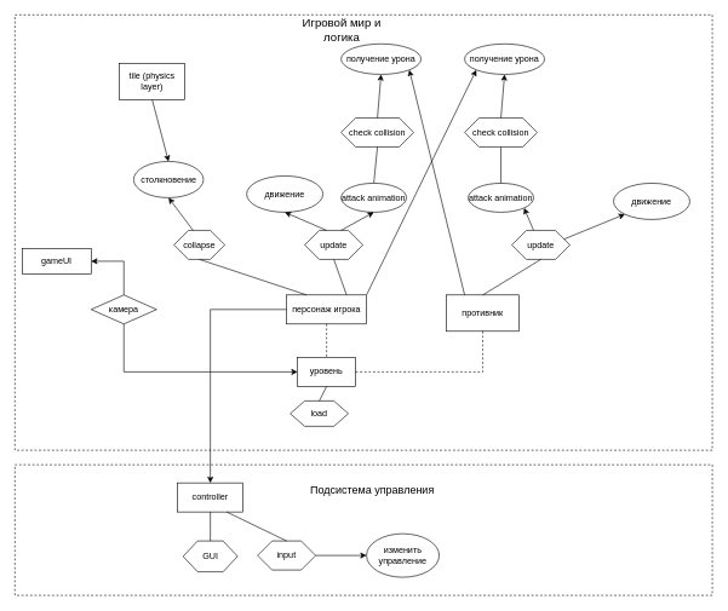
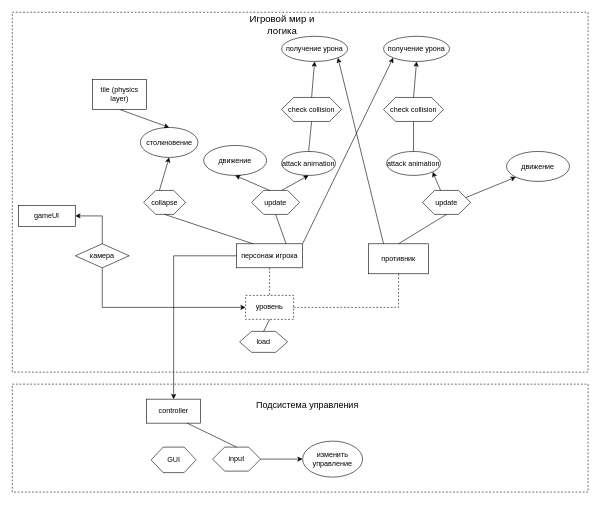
  <mxCell id="0" />
  <mxCell id="1" parent="0" />
  <mxCell id="2" value="&lt;font style=&quot;font-size: 16px&quot;&gt;Игровой мир и логика&lt;/font&gt;" style="text;html=1;strokeColor=none;fillColor=none;align=center;verticalAlign=middle;whiteSpace=wrap;rounded=0;" parent="1" vertex="1"><mxGeometry x="390" y="30" width="160" height="20" as="geometry" /></mxCell>
  <mxCell id="3" value="" style="rounded=0;whiteSpace=wrap;html=1;dashed=1;fillColor=none;" parent="1" vertex="1"><mxGeometry x="20" y="640" width="960" height="180" as="geometry" /></mxCell>
  <mxCell id="4" value="gameUI" style="rounded=0;whiteSpace=wrap;html=1;fillColor=none;" parent="1" vertex="1"><mxGeometry x="30" y="342" width="95" height="35" as="geometry" /></mxCell>
  <mxCell id="5" value="controller" style="rounded=0;whiteSpace=wrap;html=1;fillColor=none;" parent="1" vertex="1"><mxGeometry x="244" y="665" width="90" height="40" as="geometry" /></mxCell>
  <mxCell id="6" value="GUI" style="shape=hexagon;perimeter=hexagonPerimeter2;whiteSpace=wrap;html=1;fixedSize=1;fillColor=none;" parent="1" vertex="1"><mxGeometry x="251.5" y="745" width="75" height="42.5" as="geometry" /></mxCell>
- <mxCell id="7" value="" style="endArrow=none;html=1;entryX=0.5;entryY=1;entryDx=0;entryDy=0;exitX=0.5;exitY=0;exitDx=0;exitDy=0;" parent="1" source="6" target="5" edge="1"><mxGeometry width="50" height="50" relative="1" as="geometry"><mxPoint x="304" y="755" as="sourcePoint" /><mxPoint x="364" y="875" as="targetPoint" /></mxGeometry></mxCell>
  <mxCell id="8" value="input" style="shape=hexagon;perimeter=hexagonPerimeter2;whiteSpace=wrap;html=1;fixedSize=1;fillColor=none;" parent="1" vertex="1"><mxGeometry x="354" y="745" width="80" height="40" as="geometry" /></mxCell>
  <mxCell id="9" value="" style="endArrow=none;html=1;entryX=0.75;entryY=1;entryDx=0;entryDy=0;exitX=0.5;exitY=0;exitDx=0;exitDy=0;" parent="1" source="8" target="5" edge="1"><mxGeometry width="50" height="50" relative="1" as="geometry"><mxPoint x="524" y="655" as="sourcePoint" /><mxPoint x="574" y="605" as="targetPoint" /></mxGeometry></mxCell>
  <mxCell id="10" value="изменить управление" style="ellipse;whiteSpace=wrap;html=1;fillColor=none;" parent="1" vertex="1"><mxGeometry x="504" y="735" width="100" height="60" as="geometry" /></mxCell>
  <mxCell id="11" value="" style="endArrow=classic;html=1;exitX=1;exitY=0.5;exitDx=0;exitDy=0;entryX=0;entryY=0.5;entryDx=0;entryDy=0;" parent="1" source="8" target="10" edge="1"><mxGeometry width="50" height="50" relative="1" as="geometry"><mxPoint x="524" y="645" as="sourcePoint" /><mxPoint x="574" y="595" as="targetPoint" /></mxGeometry></mxCell>
  <mxCell id="12" value="&lt;font style=&quot;font-size: 15px&quot;&gt;Подсистема управления&lt;/font&gt;" style="text;html=1;strokeColor=none;fillColor=none;align=center;verticalAlign=middle;whiteSpace=wrap;rounded=0;" parent="1" vertex="1"><mxGeometry x="424" y="665" width="176" height="20" as="geometry" /></mxCell>
  <mxCell id="13" style="edgeStyle=orthogonalEdgeStyle;rounded=0;orthogonalLoop=1;jettySize=auto;html=1;exitX=0.5;exitY=1;exitDx=0;exitDy=0;entryX=0;entryY=0.5;entryDx=0;entryDy=0;" parent="1" source="15" target="16" edge="1"><mxGeometry relative="1" as="geometry" /></mxCell>
  <mxCell id="14" style="edgeStyle=orthogonalEdgeStyle;rounded=0;orthogonalLoop=1;jettySize=auto;html=1;exitX=0.5;exitY=0;exitDx=0;exitDy=0;entryX=1;entryY=0.5;entryDx=0;entryDy=0;" parent="1" source="15" target="4" edge="1"><mxGeometry relative="1" as="geometry" /></mxCell>
  <mxCell id="15" value="камера" style="rhombus;whiteSpace=wrap;html=1;fillColor=none;" parent="1" vertex="1"><mxGeometry x="125" y="406" width="90" height="40" as="geometry" /></mxCell>
- <mxCell id="16" value="уровень" style="rounded=0;whiteSpace=wrap;html=1;fillColor=none;" parent="1" vertex="1"><mxGeometry x="409" y="492" width="80" height="40" as="geometry" /></mxCell>
+ <mxCell id="16" value="уровень" style="rounded=0;whiteSpace=wrap;html=1;fillColor=none;dashed=1;" parent="1" vertex="1"><mxGeometry x="409" y="492" width="80" height="40" as="geometry" /></mxCell>
  <mxCell id="17" value="load" style="shape=hexagon;perimeter=hexagonPerimeter2;whiteSpace=wrap;html=1;fixedSize=1;fillColor=none;" parent="1" vertex="1"><mxGeometry x="399" y="552" width="80" height="35" as="geometry" /></mxCell>
  <mxCell id="18" style="edgeStyle=none;rounded=0;orthogonalLoop=1;jettySize=auto;html=1;exitX=1;exitY=0;exitDx=0;exitDy=0;entryX=0;entryY=1;entryDx=0;entryDy=0;" parent="1" source="20" target="39" edge="1"><mxGeometry relative="1" as="geometry" /></mxCell>
  <mxCell id="19" style="edgeStyle=orthogonalEdgeStyle;rounded=0;orthogonalLoop=1;jettySize=auto;html=1;exitX=0;exitY=0.5;exitDx=0;exitDy=0;entryX=0.5;entryY=0;entryDx=0;entryDy=0;" parent="1" source="20" target="5" edge="1"><mxGeometry relative="1" as="geometry" /></mxCell>
  <mxCell id="20" value="персонаж игрока" style="rounded=0;whiteSpace=wrap;html=1;fillColor=none;" parent="1" vertex="1"><mxGeometry x="394" y="406" width="110" height="40" as="geometry" /></mxCell>
  <mxCell id="21" style="rounded=0;orthogonalLoop=1;jettySize=auto;html=1;exitX=0.375;exitY=0;exitDx=0;exitDy=0;entryX=0.5;entryY=1;entryDx=0;entryDy=0;" parent="1" source="23" target="26" edge="1"><mxGeometry relative="1" as="geometry" /></mxCell>
  <mxCell id="22" style="rounded=0;orthogonalLoop=1;jettySize=auto;html=1;exitX=0.625;exitY=0;exitDx=0;exitDy=0;entryX=0.5;entryY=1;entryDx=0;entryDy=0;" parent="1" source="23" target="38" edge="1"><mxGeometry relative="1" as="geometry" /></mxCell>
  <mxCell id="23" value="update" style="shape=hexagon;perimeter=hexagonPerimeter2;whiteSpace=wrap;html=1;fixedSize=1;fillColor=none;" parent="1" vertex="1"><mxGeometry x="419" y="317" width="80" height="40" as="geometry" /></mxCell>
  <mxCell id="24" style="orthogonalLoop=1;jettySize=auto;html=1;exitX=0.375;exitY=0;exitDx=0;exitDy=0;entryX=0.5;entryY=1;entryDx=0;entryDy=0;rounded=0;" parent="1" source="25" target="35" edge="1"><mxGeometry relative="1" as="geometry" /></mxCell>
  <mxCell id="25" value="collapse" style="shape=hexagon;perimeter=hexagonPerimeter2;whiteSpace=wrap;html=1;fixedSize=1;fillColor=none;" parent="1" vertex="1"><mxGeometry x="239" y="317" width="70" height="40" as="geometry" /></mxCell>
  <mxCell id="26" value="движение" style="ellipse;whiteSpace=wrap;html=1;fillColor=none;" parent="1" vertex="1"><mxGeometry x="339" y="242" width="105" height="50" as="geometry" /></mxCell>
  <mxCell id="27" style="edgeStyle=none;rounded=0;orthogonalLoop=1;jettySize=auto;html=1;exitX=0.25;exitY=0;exitDx=0;exitDy=0;entryX=1;entryY=1;entryDx=0;entryDy=0;" parent="1" source="28" target="43" edge="1"><mxGeometry relative="1" as="geometry" /></mxCell>
  <mxCell id="28" value="противник" style="rounded=0;whiteSpace=wrap;html=1;fillColor=none;" parent="1" vertex="1"><mxGeometry x="614" y="406" width="100" height="50" as="geometry" /></mxCell>
  <mxCell id="29" style="edgeStyle=none;rounded=0;orthogonalLoop=1;jettySize=auto;html=1;exitX=1;exitY=0.25;exitDx=0;exitDy=0;entryX=0;entryY=1;entryDx=0;entryDy=0;" parent="1" source="31" target="32" edge="1"><mxGeometry relative="1" as="geometry" /></mxCell>
  <mxCell id="30" style="edgeStyle=none;rounded=0;orthogonalLoop=1;jettySize=auto;html=1;exitX=0.375;exitY=0;exitDx=0;exitDy=0;entryX=1;entryY=1;entryDx=0;entryDy=0;" parent="1" source="31" target="42" edge="1"><mxGeometry relative="1" as="geometry" /></mxCell>
  <mxCell id="31" value="update" style="shape=hexagon;perimeter=hexagonPerimeter2;whiteSpace=wrap;html=1;fixedSize=1;fillColor=none;" parent="1" vertex="1"><mxGeometry x="704" y="317" width="80" height="40" as="geometry" /></mxCell>
  <mxCell id="32" value="движение" style="ellipse;whiteSpace=wrap;html=1;fillColor=none;" parent="1" vertex="1"><mxGeometry x="844" y="252" width="105" height="50" as="geometry" /></mxCell>
  <mxCell id="33" style="edgeStyle=none;rounded=0;orthogonalLoop=1;jettySize=auto;html=1;exitX=0.5;exitY=1;exitDx=0;exitDy=0;entryX=0.5;entryY=0;entryDx=0;entryDy=0;" parent="1" source="34" target="35" edge="1"><mxGeometry relative="1" as="geometry" /></mxCell>
- <mxCell id="34" value="tile (physics layer)" style="rounded=0;whiteSpace=wrap;html=1;fillColor=none;" parent="1" vertex="1"><mxGeometry x="164" y="87" width="90" height="50" as="geometry" /></mxCell>
- <mxCell id="35" value="столкновение" style="ellipse;whiteSpace=wrap;html=1;fillColor=none;" parent="1" vertex="1"><mxGeometry x="183.5" y="222" width="96" height="50" as="geometry" /></mxCell>
+ <mxCell id="34" value="tile (physics layer)" style="rounded=0;whiteSpace=wrap;html=1;fillColor=none;" parent="1" vertex="1"><mxGeometry x="154" y="132" width="90" height="50" as="geometry" /></mxCell>
+ <mxCell id="35" value="столкновение" style="ellipse;whiteSpace=wrap;html=1;fillColor=none;" parent="1" vertex="1"><mxGeometry x="233.5" y="212" width="96" height="50" as="geometry" /></mxCell>
  <mxCell id="36" style="rounded=0;orthogonalLoop=1;jettySize=auto;html=1;exitX=0.5;exitY=0;exitDx=0;exitDy=0;entryX=0.5;entryY=1;entryDx=0;entryDy=0;" parent="1" source="37" target="43" edge="1"><mxGeometry relative="1" as="geometry" /></mxCell>
  <mxCell id="37" value="check collision" style="shape=hexagon;perimeter=hexagonPerimeter2;whiteSpace=wrap;html=1;fixedSize=1;fillColor=none;" parent="1" vertex="1"><mxGeometry x="469" y="162" width="100" height="40" as="geometry" /></mxCell>
  <mxCell id="38" value="attack animation" style="ellipse;whiteSpace=wrap;html=1;fillColor=none;" parent="1" vertex="1"><mxGeometry x="469" y="252" width="90" height="40" as="geometry" /></mxCell>
  <mxCell id="39" value="получение урона" style="ellipse;whiteSpace=wrap;html=1;fillColor=none;" parent="1" vertex="1"><mxGeometry x="639" y="60" width="110" height="42" as="geometry" /></mxCell>
  <mxCell id="40" style="edgeStyle=none;rounded=0;orthogonalLoop=1;jettySize=auto;html=1;exitX=0.5;exitY=0;exitDx=0;exitDy=0;entryX=0.5;entryY=1;entryDx=0;entryDy=0;" parent="1" source="41" target="39" edge="1"><mxGeometry relative="1" as="geometry" /></mxCell>
  <mxCell id="41" value="check collision" style="shape=hexagon;perimeter=hexagonPerimeter2;whiteSpace=wrap;html=1;fixedSize=1;fillColor=none;" parent="1" vertex="1"><mxGeometry x="639" y="162" width="100" height="40" as="geometry" /></mxCell>
  <mxCell id="42" value="attack animation" style="ellipse;whiteSpace=wrap;html=1;fillColor=none;" parent="1" vertex="1"><mxGeometry x="644" y="252" width="90" height="40" as="geometry" /></mxCell>
  <mxCell id="43" value="получение урона" style="ellipse;whiteSpace=wrap;html=1;fillColor=none;" parent="1" vertex="1"><mxGeometry x="469" y="60" width="110" height="42" as="geometry" /></mxCell>
  <mxCell id="44" value="" style="endArrow=none;html=1;exitX=0.5;exitY=1;exitDx=0;exitDy=0;entryX=0.5;entryY=0;entryDx=0;entryDy=0;" parent="1" source="16" target="17" edge="1"><mxGeometry width="50" height="50" relative="1" as="geometry"><mxPoint x="664" y="402" as="sourcePoint" /><mxPoint x="714" y="352" as="targetPoint" /></mxGeometry></mxCell>
  <mxCell id="45" value="" style="endArrow=none;html=1;exitX=0.25;exitY=0;exitDx=0;exitDy=0;entryX=0.5;entryY=1;entryDx=0;entryDy=0;" parent="1" source="20" target="25" edge="1"><mxGeometry width="50" height="50" relative="1" as="geometry"><mxPoint x="664" y="402" as="sourcePoint" /><mxPoint x="714" y="352" as="targetPoint" /></mxGeometry></mxCell>
  <mxCell id="46" value="" style="endArrow=none;html=1;exitX=0.75;exitY=0;exitDx=0;exitDy=0;entryX=0.5;entryY=1;entryDx=0;entryDy=0;" parent="1" source="20" target="23" edge="1"><mxGeometry width="50" height="50" relative="1" as="geometry"><mxPoint x="664" y="402" as="sourcePoint" /><mxPoint x="714" y="352" as="targetPoint" /></mxGeometry></mxCell>
  <mxCell id="47" value="" style="endArrow=none;html=1;exitX=0.5;exitY=0;exitDx=0;exitDy=0;entryX=0.5;entryY=1;entryDx=0;entryDy=0;" parent="1" source="38" target="37" edge="1"><mxGeometry width="50" height="50" relative="1" as="geometry"><mxPoint x="724" y="362" as="sourcePoint" /><mxPoint x="774" y="312" as="targetPoint" /></mxGeometry></mxCell>
  <mxCell id="48" value="" style="endArrow=none;html=1;exitX=0.5;exitY=0;exitDx=0;exitDy=0;entryX=0.5;entryY=1;entryDx=0;entryDy=0;" parent="1" source="28" target="31" edge="1"><mxGeometry width="50" height="50" relative="1" as="geometry"><mxPoint x="724" y="362" as="sourcePoint" /><mxPoint x="774" y="312" as="targetPoint" /></mxGeometry></mxCell>
  <mxCell id="49" value="" style="endArrow=none;html=1;exitX=0.5;exitY=0;exitDx=0;exitDy=0;entryX=0.5;entryY=1;entryDx=0;entryDy=0;" parent="1" source="42" target="41" edge="1"><mxGeometry width="50" height="50" relative="1" as="geometry"><mxPoint x="724" y="362" as="sourcePoint" /><mxPoint x="774" y="312" as="targetPoint" /></mxGeometry></mxCell>
  <mxCell id="50" value="" style="endArrow=none;dashed=1;html=1;exitX=0.5;exitY=1;exitDx=0;exitDy=0;entryX=0.5;entryY=0;entryDx=0;entryDy=0;" parent="1" source="20" target="16" edge="1"><mxGeometry width="50" height="50" relative="1" as="geometry"><mxPoint x="554" y="492" as="sourcePoint" /><mxPoint x="604" y="442" as="targetPoint" /></mxGeometry></mxCell>
  <mxCell id="51" value="" style="endArrow=none;dashed=1;html=1;entryX=0.5;entryY=1;entryDx=0;entryDy=0;exitX=1;exitY=0.5;exitDx=0;exitDy=0;edgeStyle=orthogonalEdgeStyle;rounded=0;" parent="1" source="16" target="28" edge="1"><mxGeometry width="50" height="50" relative="1" as="geometry"><mxPoint x="554" y="492" as="sourcePoint" /><mxPoint x="604" y="442" as="targetPoint" /></mxGeometry></mxCell>
  <mxCell id="52" value="" style="rounded=0;whiteSpace=wrap;html=1;dashed=1;fillColor=none;" parent="1" vertex="1"><mxGeometry x="20" y="20" width="960" height="600" as="geometry" /></mxCell>
